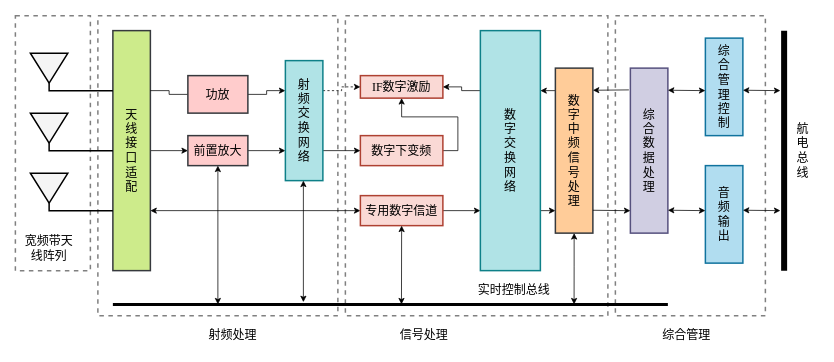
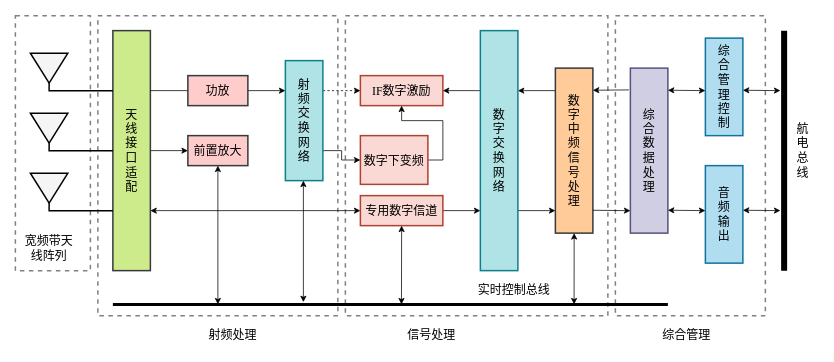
  <mxCell id="0" />
  <mxCell id="1" parent="0" />
  <mxCell id="2" value="" style="rounded=0;whiteSpace=wrap;html=1;fillColor=none;fontFamily=宋体;fontStyle=0;strokeWidth=2;dashed=1;fontSize=16;strokeColor=#808080;" parent="1" vertex="1"><mxGeometry x="20" y="20" width="100" height="340" as="geometry" /></mxCell>
  <mxCell id="3" value="" style="rounded=0;whiteSpace=wrap;html=1;fillColor=none;fontFamily=宋体;fontStyle=0;strokeWidth=2;dashed=1;fontSize=16;strokeColor=#808080;" parent="1" vertex="1"><mxGeometry x="130" y="20" width="320" height="400" as="geometry" /></mxCell>
  <mxCell id="4" value="" style="rounded=0;whiteSpace=wrap;html=1;fillColor=none;fontFamily=宋体;fontStyle=0;strokeWidth=2;dashed=1;fontSize=16;strokeColor=#808080;" parent="1" vertex="1"><mxGeometry x="820" y="20" width="200" height="400" as="geometry" /></mxCell>
  <mxCell id="5" value="" style="rounded=0;whiteSpace=wrap;html=1;fillColor=none;fontFamily=宋体;fontStyle=0;strokeWidth=2;dashed=1;fontSize=16;strokeColor=#808080;" parent="1" vertex="1"><mxGeometry x="460" y="20" width="350" height="400" as="geometry" /></mxCell>
  <mxCell id="6" value="" style="triangle;direction=south;fillColor=#f5f5f5;rounded=0;fontFamily=宋体;labelBackgroundColor=none;fontSize=16;strokeColor=#000000;strokeWidth=2;fontStyle=0;fontColor=#333333;" parent="1" vertex="1"><mxGeometry x="40" y="70" width="50" height="40" as="geometry" /></mxCell>
  <mxCell id="7" style="edgeStyle=orthogonalEdgeStyle;rounded=0;orthogonalLoop=1;jettySize=auto;html=1;exitX=1;exitY=0.5;exitDx=0;exitDy=0;entryX=0;entryY=0.5;entryDx=0;entryDy=0;fontStyle=0;fontFamily=宋体;" parent="1" source="9" target="14" edge="1"><mxGeometry relative="1" as="geometry" /></mxCell>
  <mxCell id="8" style="edgeStyle=orthogonalEdgeStyle;rounded=0;orthogonalLoop=1;jettySize=auto;html=1;exitX=1;exitY=0.75;exitDx=0;exitDy=0;entryX=0;entryY=0.5;entryDx=0;entryDy=0;startArrow=classic;startFill=1;fontStyle=0;fontFamily=宋体;" parent="1" source="9" target="19" edge="1"><mxGeometry relative="1" as="geometry" /></mxCell>
  <mxCell id="9" value="天&lt;br style=&quot;font-size: 16px;&quot;&gt;线&lt;br style=&quot;font-size: 16px;&quot;&gt;接&lt;br style=&quot;font-size: 16px;&quot;&gt;口&lt;br style=&quot;font-size: 16px;&quot;&gt;适&lt;br style=&quot;font-size: 16px;&quot;&gt;配" style="rounded=0;whiteSpace=wrap;html=1;horizontal=1;fillColor=#cdeb8b;strokeColor=#36393d;fontSize=16;fontFamily=宋体;fontStyle=0;strokeWidth=2;" parent="1" vertex="1"><mxGeometry x="150" y="40" width="50" height="320" as="geometry" /></mxCell>
  <mxCell id="10" style="edgeStyle=orthogonalEdgeStyle;rounded=0;orthogonalLoop=1;jettySize=auto;html=1;entryX=1;entryY=0.25;entryDx=0;entryDy=0;fontStyle=0;fontFamily=宋体;endArrow=none;" parent="1" source="12" target="9" edge="1"><mxGeometry relative="1" as="geometry" /></mxCell>
  <mxCell id="11" style="edgeStyle=orthogonalEdgeStyle;rounded=0;orthogonalLoop=1;jettySize=auto;html=1;exitX=1;exitY=0.5;exitDx=0;exitDy=0;entryX=0;entryY=0.25;entryDx=0;entryDy=0;fontStyle=0;fontFamily=宋体;" parent="1" source="12" target="22" edge="1"><mxGeometry relative="1" as="geometry" /></mxCell>
- <mxCell id="12" value="功放" style="rounded=0;whiteSpace=wrap;html=1;fillColor=#ffcccc;strokeColor=#36393d;strokeWidth=2;fontSize=16;fontFamily=宋体;fontStyle=0" parent="1" vertex="1"><mxGeometry x="250" y="100" width="80" height="50" as="geometry" /></mxCell>
- <mxCell id="13" style="edgeStyle=orthogonalEdgeStyle;rounded=0;orthogonalLoop=1;jettySize=auto;html=1;entryX=0;entryY=0.75;entryDx=0;entryDy=0;fontStyle=0;fontFamily=宋体;" parent="1" source="14" target="22" edge="1"><mxGeometry relative="1" as="geometry" /></mxCell>
+ <mxCell id="12" value="功放" style="rounded=0;whiteSpace=wrap;html=1;fillColor=#ffcccc;strokeColor=#36393d;strokeWidth=2;fontSize=16;fontFamily=宋体;fontStyle=0" parent="1" vertex="1"><mxGeometry x="250" y="100" width="80" height="40" as="geometry" /></mxCell>
  <mxCell id="14" value="前置放大" style="rounded=0;whiteSpace=wrap;html=1;fillColor=#ffcccc;strokeColor=#36393d;strokeWidth=2;fontSize=16;fontFamily=宋体;fontStyle=0" parent="1" vertex="1"><mxGeometry x="250" y="180" width="80" height="40" as="geometry" /></mxCell>
- <mxCell id="15" value="&lt;font&gt;IF&lt;/font&gt;数字激励" style="rounded=0;whiteSpace=wrap;html=1;fillColor=#fad9d5;strokeColor=#ae4132;strokeWidth=2;fontSize=16;fontFamily=宋体;fontStyle=0" parent="1" vertex="1"><mxGeometry x="480" y="100" width="110" height="30" as="geometry" /></mxCell>
+ <mxCell id="15" value="&lt;font&gt;IF&lt;/font&gt;数字激励" style="rounded=0;whiteSpace=wrap;html=1;fillColor=#fad9d5;strokeColor=#ae4132;strokeWidth=2;fontSize=16;fontFamily=宋体;fontStyle=0" parent="1" vertex="1"><mxGeometry x="480" y="100" width="110" height="40" as="geometry" /></mxCell>
  <mxCell id="16" style="edgeStyle=orthogonalEdgeStyle;rounded=0;orthogonalLoop=1;jettySize=auto;html=1;exitX=1;exitY=0.5;exitDx=0;exitDy=0;fontStyle=0;fontFamily=宋体;" parent="1" source="17" target="15" edge="1"><mxGeometry relative="1" as="geometry" /></mxCell>
- <mxCell id="17" value="数字下变频" style="rounded=0;whiteSpace=wrap;html=1;fillColor=#fad9d5;strokeColor=#ae4132;strokeWidth=2;fontSize=16;fontFamily=宋体;fontStyle=0" parent="1" vertex="1"><mxGeometry x="480" y="180" width="110" height="40" as="geometry" /></mxCell>
+ <mxCell id="17" value="数字下变频" style="rounded=0;whiteSpace=wrap;html=1;fillColor=#fad9d5;strokeColor=#ae4132;strokeWidth=2;fontSize=16;fontFamily=宋体;fontStyle=0" parent="1" vertex="1"><mxGeometry x="480" y="180" width="90" height="65" as="geometry" /></mxCell>
  <mxCell id="18" style="edgeStyle=orthogonalEdgeStyle;rounded=0;orthogonalLoop=1;jettySize=auto;html=1;entryX=0;entryY=0.75;entryDx=0;entryDy=0;fontStyle=0;fontFamily=宋体;" parent="1" source="19" target="26" edge="1"><mxGeometry relative="1" as="geometry" /></mxCell>
  <mxCell id="19" value="专用数字信道" style="rounded=0;whiteSpace=wrap;html=1;fillColor=#fad9d5;strokeColor=#ae4132;strokeWidth=2;fontSize=16;fontFamily=宋体;fontStyle=0" parent="1" vertex="1"><mxGeometry x="480" y="260" width="110" height="40" as="geometry" /></mxCell>
  <mxCell id="20" style="edgeStyle=orthogonalEdgeStyle;rounded=0;orthogonalLoop=1;jettySize=auto;html=1;exitX=1;exitY=0.25;exitDx=0;exitDy=0;fontStyle=0;fontFamily=宋体;dashed=1;" parent="1" source="22" target="15" edge="1"><mxGeometry relative="1" as="geometry" /></mxCell>
  <mxCell id="21" style="edgeStyle=orthogonalEdgeStyle;rounded=0;orthogonalLoop=1;jettySize=auto;html=1;exitX=1;exitY=0.75;exitDx=0;exitDy=0;entryX=0;entryY=0.5;entryDx=0;entryDy=0;fontStyle=0;fontFamily=宋体;" parent="1" source="22" target="17" edge="1"><mxGeometry relative="1" as="geometry" /></mxCell>
  <mxCell id="22" value="射&lt;br style=&quot;font-size: 16px;&quot;&gt;频&lt;br style=&quot;font-size: 16px;&quot;&gt;交&lt;br style=&quot;font-size: 16px;&quot;&gt;换&lt;br style=&quot;font-size: 16px;&quot;&gt;网&lt;br style=&quot;font-size: 16px;&quot;&gt;络" style="rounded=0;whiteSpace=wrap;html=1;fillColor=#b0e3e6;strokeColor=#0e8088;fontSize=16;fontFamily=宋体;fontStyle=0;strokeWidth=2;" parent="1" vertex="1"><mxGeometry x="380" y="80" width="50" height="160" as="geometry" /></mxCell>
  <mxCell id="23" style="edgeStyle=orthogonalEdgeStyle;rounded=0;orthogonalLoop=1;jettySize=auto;html=1;exitX=0;exitY=0.25;exitDx=0;exitDy=0;entryX=1;entryY=0.5;entryDx=0;entryDy=0;fontStyle=0;fontFamily=宋体;" parent="1" source="26" target="15" edge="1"><mxGeometry relative="1" as="geometry" /></mxCell>
  <mxCell id="24" style="edgeStyle=elbowEdgeStyle;rounded=0;orthogonalLoop=1;jettySize=auto;html=1;exitX=1;exitY=0.75;exitDx=0;exitDy=0;elbow=vertical;entryX=0;entryY=0.864;entryDx=0;entryDy=0;entryPerimeter=0;fontStyle=0;fontFamily=宋体;" parent="1" source="26" target="27" edge="1"><mxGeometry relative="1" as="geometry"><mxPoint x="760" y="280" as="targetPoint" /></mxGeometry></mxCell>
  <mxCell id="25" style="edgeStyle=elbowEdgeStyle;rounded=0;orthogonalLoop=1;jettySize=auto;html=1;exitX=1;exitY=0.25;exitDx=0;exitDy=0;elbow=vertical;entryX=0;entryY=0.136;entryDx=0;entryDy=0;entryPerimeter=0;fontStyle=0;startArrow=classic;startFill=1;endArrow=none;endFill=0;fontFamily=宋体;" parent="1" source="26" target="27" edge="1"><mxGeometry relative="1" as="geometry"><mxPoint x="760" y="120" as="targetPoint" /></mxGeometry></mxCell>
- <mxCell id="26" value="数&lt;br style=&quot;font-size: 16px;&quot;&gt;字&lt;br style=&quot;font-size: 16px;&quot;&gt;交&lt;br style=&quot;font-size: 16px;&quot;&gt;换&lt;br style=&quot;font-size: 16px;&quot;&gt;网&lt;br style=&quot;font-size: 16px;&quot;&gt;络" style="rounded=0;whiteSpace=wrap;html=1;fillColor=#b0e3e6;strokeColor=#0e8088;fontSize=16;fontFamily=宋体;fontStyle=0;strokeWidth=2;" parent="1" vertex="1"><mxGeometry x="640" y="40" width="80" height="320" as="geometry" /></mxCell>
+ <mxCell id="26" value="数&lt;br style=&quot;font-size: 16px;&quot;&gt;字&lt;br style=&quot;font-size: 16px;&quot;&gt;交&lt;br style=&quot;font-size: 16px;&quot;&gt;换&lt;br style=&quot;font-size: 16px;&quot;&gt;网&lt;br style=&quot;font-size: 16px;&quot;&gt;络" style="rounded=0;whiteSpace=wrap;html=1;fillColor=#b0e3e6;strokeColor=#0e8088;fontSize=16;fontFamily=宋体;fontStyle=0;strokeWidth=2;" parent="1" vertex="1"><mxGeometry x="640" y="40" width="50" height="320" as="geometry" /></mxCell>
  <mxCell id="27" value="数&lt;br style=&quot;font-size: 16px;&quot;&gt;字&lt;br style=&quot;font-size: 16px;&quot;&gt;中&lt;br style=&quot;font-size: 16px;&quot;&gt;频&lt;br style=&quot;font-size: 16px;&quot;&gt;信&lt;br style=&quot;font-size: 16px;&quot;&gt;号&lt;br style=&quot;font-size: 16px;&quot;&gt;处&lt;br style=&quot;font-size: 16px;&quot;&gt;理" style="rounded=0;whiteSpace=wrap;html=1;fillColor=#ffcc99;strokeColor=#36393d;fontSize=16;fontFamily=宋体;fontStyle=0;strokeWidth=2;points=[[0,0,0,0,0],[0,0.13,0,0,0],[0,0.25,0,0,0],[0,0.5,0,0,0],[0,0.75,0,0,0],[0,0.87,0,0,0],[0,1,0,0,0],[0.25,0,0,0,0],[0.25,1,0,0,0],[0.5,0,0,0,0],[0.5,1,0,0,0],[0.75,0,0,0,0],[0.75,1,0,0,0],[1,0,0,0,0],[1,0.12,0,0,0],[1,0.25,0,0,0],[1,0.5,0,0,0],[1,0.75,0,0,0],[1,0.87,0,0,0],[1,1,0,0,0]];" parent="1" vertex="1"><mxGeometry x="740" y="90" width="50" height="220" as="geometry" /></mxCell>
  <mxCell id="28" value="综&lt;br style=&quot;font-size: 16px;&quot;&gt;合&lt;br style=&quot;font-size: 16px;&quot;&gt;数&lt;br style=&quot;font-size: 16px;&quot;&gt;据&lt;br style=&quot;font-size: 16px;&quot;&gt;处&lt;br style=&quot;font-size: 16px;&quot;&gt;理" style="rounded=0;whiteSpace=wrap;html=1;fillColor=#d0cee2;strokeColor=#56517e;fontSize=16;fontFamily=宋体;fontStyle=0;strokeWidth=2;" parent="1" vertex="1"><mxGeometry x="840" y="90" width="50" height="220" as="geometry" /></mxCell>
  <mxCell id="29" value="音&lt;br style=&quot;font-size: 16px;&quot;&gt;频&lt;br style=&quot;font-size: 16px;&quot;&gt;输&lt;br style=&quot;font-size: 16px;&quot;&gt;出" style="rounded=0;whiteSpace=wrap;html=1;fillColor=#b1ddf0;strokeColor=#10739e;fontSize=16;fontFamily=宋体;fontStyle=0;strokeWidth=2;" parent="1" vertex="1"><mxGeometry x="940" y="220" width="50" height="130" as="geometry" /></mxCell>
  <mxCell id="30" value="宽频带天线阵列" style="text;html=1;strokeColor=none;fillColor=none;align=center;verticalAlign=middle;whiteSpace=wrap;rounded=0;fontSize=16;fontFamily=宋体;fontStyle=0" parent="1" vertex="1"><mxGeometry x="30" y="310" width="70" height="40" as="geometry" /></mxCell>
  <mxCell id="31" value="射频处理" style="text;html=1;strokeColor=none;fillColor=none;align=center;verticalAlign=middle;whiteSpace=wrap;rounded=0;fontSize=16;fontFamily=宋体;fontStyle=0" parent="1" vertex="1"><mxGeometry x="270" y="430" width="80" height="30" as="geometry" /></mxCell>
- <mxCell id="32" value="信号处理" style="text;html=1;strokeColor=none;fillColor=none;align=center;verticalAlign=middle;whiteSpace=wrap;rounded=0;fontSize=16;fontFamily=宋体;fontStyle=0" parent="1" vertex="1"><mxGeometry x="525" y="430" width="80" height="30" as="geometry" /></mxCell>
+ <mxCell id="32" value="信号处理" style="text;html=1;strokeColor=none;fillColor=none;align=center;verticalAlign=middle;whiteSpace=wrap;rounded=0;fontSize=16;fontFamily=宋体;fontStyle=0" parent="1" vertex="1"><mxGeometry x="535" y="430" width="80" height="30" as="geometry" /></mxCell>
  <mxCell id="33" value="实时控制总线" style="text;html=1;strokeColor=none;fillColor=none;align=center;verticalAlign=middle;whiteSpace=wrap;rounded=0;fontSize=16;fontFamily=宋体;fontStyle=0" parent="1" vertex="1"><mxGeometry x="630" y="370" width="110" height="30" as="geometry" /></mxCell>
  <mxCell id="34" value="综合管理" style="text;html=1;strokeColor=none;fillColor=none;align=center;verticalAlign=middle;whiteSpace=wrap;rounded=0;fontSize=16;fontFamily=宋体;fontStyle=0" parent="1" vertex="1"><mxGeometry x="880" y="430" width="70" height="30" as="geometry" /></mxCell>
  <mxCell id="35" value="" style="triangle;direction=south;fillColor=#f5f5f5;rounded=0;fontFamily=宋体;labelBackgroundColor=none;fontSize=16;strokeColor=#000000;strokeWidth=2;fontStyle=0;fontColor=#333333;" parent="1" vertex="1"><mxGeometry x="40" y="150" width="50" height="40" as="geometry" /></mxCell>
  <mxCell id="36" value="" style="triangle;direction=south;fillColor=#f5f5f5;rounded=0;fontFamily=宋体;labelBackgroundColor=none;fontSize=16;strokeColor=#000000;strokeWidth=2;fontStyle=0;fontColor=#333333;" parent="1" vertex="1"><mxGeometry x="40" y="230" width="50" height="40" as="geometry" /></mxCell>
  <mxCell id="37" value="" style="edgeStyle=segmentEdgeStyle;endArrow=none;html=1;curved=0;rounded=0;endSize=8;startSize=8;endFill=0;entryX=1;entryY=0.5;entryDx=0;entryDy=0;exitX=0;exitY=0.25;exitDx=0;exitDy=0;strokeWidth=2;fontStyle=0;fontFamily=宋体;" parent="1" source="9" target="6" edge="1"><mxGeometry width="50" height="50" relative="1" as="geometry"><mxPoint x="110" y="150" as="sourcePoint" /><mxPoint x="60" y="130" as="targetPoint" /></mxGeometry></mxCell>
  <mxCell id="38" value="" style="edgeStyle=segmentEdgeStyle;endArrow=none;html=1;curved=0;rounded=0;endSize=8;startSize=8;endFill=0;entryX=1;entryY=0.5;entryDx=0;entryDy=0;exitX=0;exitY=0.5;exitDx=0;exitDy=0;strokeWidth=2;fontStyle=0;fontFamily=宋体;" parent="1" source="9" target="35" edge="1"><mxGeometry width="50" height="50" relative="1" as="geometry"><mxPoint x="150" y="250" as="sourcePoint" /><mxPoint x="62.5" y="220" as="targetPoint" /></mxGeometry></mxCell>
  <mxCell id="39" value="" style="edgeStyle=segmentEdgeStyle;endArrow=none;html=1;curved=0;rounded=0;endSize=8;startSize=8;endFill=0;entryX=1;entryY=0.5;entryDx=0;entryDy=0;exitX=0;exitY=0.75;exitDx=0;exitDy=0;strokeWidth=2;fontStyle=0;fontFamily=宋体;" parent="1" source="9" target="36" edge="1"><mxGeometry width="50" height="50" relative="1" as="geometry"><mxPoint x="155" y="330" as="sourcePoint" /><mxPoint x="60" y="310" as="targetPoint" /></mxGeometry></mxCell>
  <mxCell id="40" value="综&lt;br&gt;合&lt;br&gt;管&lt;br&gt;理&lt;br&gt;控&lt;br&gt;制" style="rounded=0;whiteSpace=wrap;html=1;fillColor=#b1ddf0;strokeColor=#10739e;fontSize=16;fontFamily=宋体;fontStyle=0;strokeWidth=2;" parent="1" vertex="1"><mxGeometry x="940" y="50" width="50" height="130" as="geometry" /></mxCell>
  <mxCell id="41" value="" style="line;strokeWidth=4;html=1;fontStyle=0;fontFamily=宋体;" parent="1" vertex="1"><mxGeometry x="150" y="400" width="740" height="10" as="geometry" /></mxCell>
  <mxCell id="42" value="" style="line;strokeWidth=8;direction=south;html=1;fontStyle=0;fontFamily=宋体;" parent="1" vertex="1"><mxGeometry x="1040" y="40" width="10" height="320" as="geometry" /></mxCell>
  <mxCell id="43" value="" style="endArrow=classic;startArrow=classic;html=1;rounded=0;fontStyle=0;fontFamily=宋体;" parent="1" edge="1"><mxGeometry width="50" height="50" relative="1" as="geometry"><mxPoint x="890" y="119.5" as="sourcePoint" /><mxPoint x="940" y="120" as="targetPoint" /></mxGeometry></mxCell>
  <mxCell id="44" value="" style="endArrow=classic;startArrow=classic;html=1;rounded=0;fontStyle=0;fontFamily=宋体;" parent="1" edge="1"><mxGeometry width="50" height="50" relative="1" as="geometry"><mxPoint x="890" y="279.5" as="sourcePoint" /><mxPoint x="940" y="280" as="targetPoint" /></mxGeometry></mxCell>
  <mxCell id="45" value="" style="endArrow=classic;startArrow=classic;html=1;rounded=0;fontStyle=0;fontFamily=宋体;" parent="1" edge="1"><mxGeometry width="50" height="50" relative="1" as="geometry"><mxPoint x="990" y="279.5" as="sourcePoint" /><mxPoint x="1040" y="280" as="targetPoint" /></mxGeometry></mxCell>
  <mxCell id="46" value="" style="endArrow=classic;startArrow=classic;html=1;rounded=0;fontStyle=0;fontFamily=宋体;" parent="1" edge="1"><mxGeometry width="50" height="50" relative="1" as="geometry"><mxPoint x="990" y="119.5" as="sourcePoint" /><mxPoint x="1040" y="120" as="targetPoint" /></mxGeometry></mxCell>
  <mxCell id="47" value="" style="endArrow=none;startArrow=classic;html=1;rounded=0;endFill=0;entryX=-0.04;entryY=0.132;entryDx=0;entryDy=0;entryPerimeter=0;fontStyle=0;fontFamily=宋体;" parent="1" target="28" edge="1"><mxGeometry width="50" height="50" relative="1" as="geometry"><mxPoint x="790" y="119.5" as="sourcePoint" /><mxPoint x="830" y="120" as="targetPoint" /></mxGeometry></mxCell>
  <mxCell id="48" value="航&lt;br&gt;电&lt;br&gt;总&lt;br&gt;线" style="text;html=1;strokeColor=none;fillColor=none;align=center;verticalAlign=middle;whiteSpace=wrap;rounded=0;fontSize=16;fontFamily=宋体;fontStyle=0" parent="1" vertex="1"><mxGeometry x="1050" y="150" width="40" height="100" as="geometry" /></mxCell>
  <mxCell id="49" value="" style="endArrow=classic;startArrow=none;html=1;rounded=0;endFill=1;startFill=0;entryX=0;entryY=0.864;entryDx=0;entryDy=0;entryPerimeter=0;fontStyle=0;fontFamily=宋体;" parent="1" target="28" edge="1"><mxGeometry width="50" height="50" relative="1" as="geometry"><mxPoint x="790" y="279.5" as="sourcePoint" /><mxPoint x="830" y="280" as="targetPoint" /></mxGeometry></mxCell>
  <mxCell id="50" style="edgeStyle=elbowEdgeStyle;rounded=0;orthogonalLoop=1;jettySize=auto;html=1;exitX=0.5;exitY=1;exitDx=0;exitDy=0;entryX=0.188;entryY=0.5;entryDx=0;entryDy=0;entryPerimeter=0;fontStyle=0;startArrow=classic;startFill=1;fontFamily=宋体;" parent="1" source="14" target="41" edge="1"><mxGeometry relative="1" as="geometry" /></mxCell>
  <mxCell id="51" style="edgeStyle=orthogonalEdgeStyle;rounded=0;orthogonalLoop=1;jettySize=auto;html=1;exitX=0.5;exitY=1;exitDx=0;exitDy=0;exitPerimeter=0;entryX=0.831;entryY=0.5;entryDx=0;entryDy=0;entryPerimeter=0;fontStyle=0;startArrow=classic;startFill=1;fontFamily=宋体;" parent="1" source="27" target="41" edge="1"><mxGeometry relative="1" as="geometry" /></mxCell>
  <mxCell id="52" value="" style="endArrow=classic;html=1;rounded=0;exitX=0.5;exitY=1;exitDx=0;exitDy=0;entryX=0.52;entryY=0.5;entryDx=0;entryDy=0;entryPerimeter=0;fontStyle=0;startArrow=classic;startFill=1;fontFamily=宋体;" parent="1" source="19" target="41" edge="1"><mxGeometry width="50" height="50" relative="1" as="geometry"><mxPoint x="590" y="160" as="sourcePoint" /><mxPoint x="640" y="110" as="targetPoint" /></mxGeometry></mxCell>
  <mxCell id="53" style="edgeStyle=elbowEdgeStyle;rounded=0;orthogonalLoop=1;jettySize=auto;html=1;jumpSize=6;startArrow=classic;startFill=1;entryX=0.343;entryY=0.2;entryDx=0;entryDy=0;entryPerimeter=0;fontFamily=宋体;fontStyle=0" parent="1" source="22" target="41" edge="1"><mxGeometry relative="1" as="geometry"><mxPoint x="405" y="400" as="targetPoint" /><Array as="points" /></mxGeometry></mxCell>
